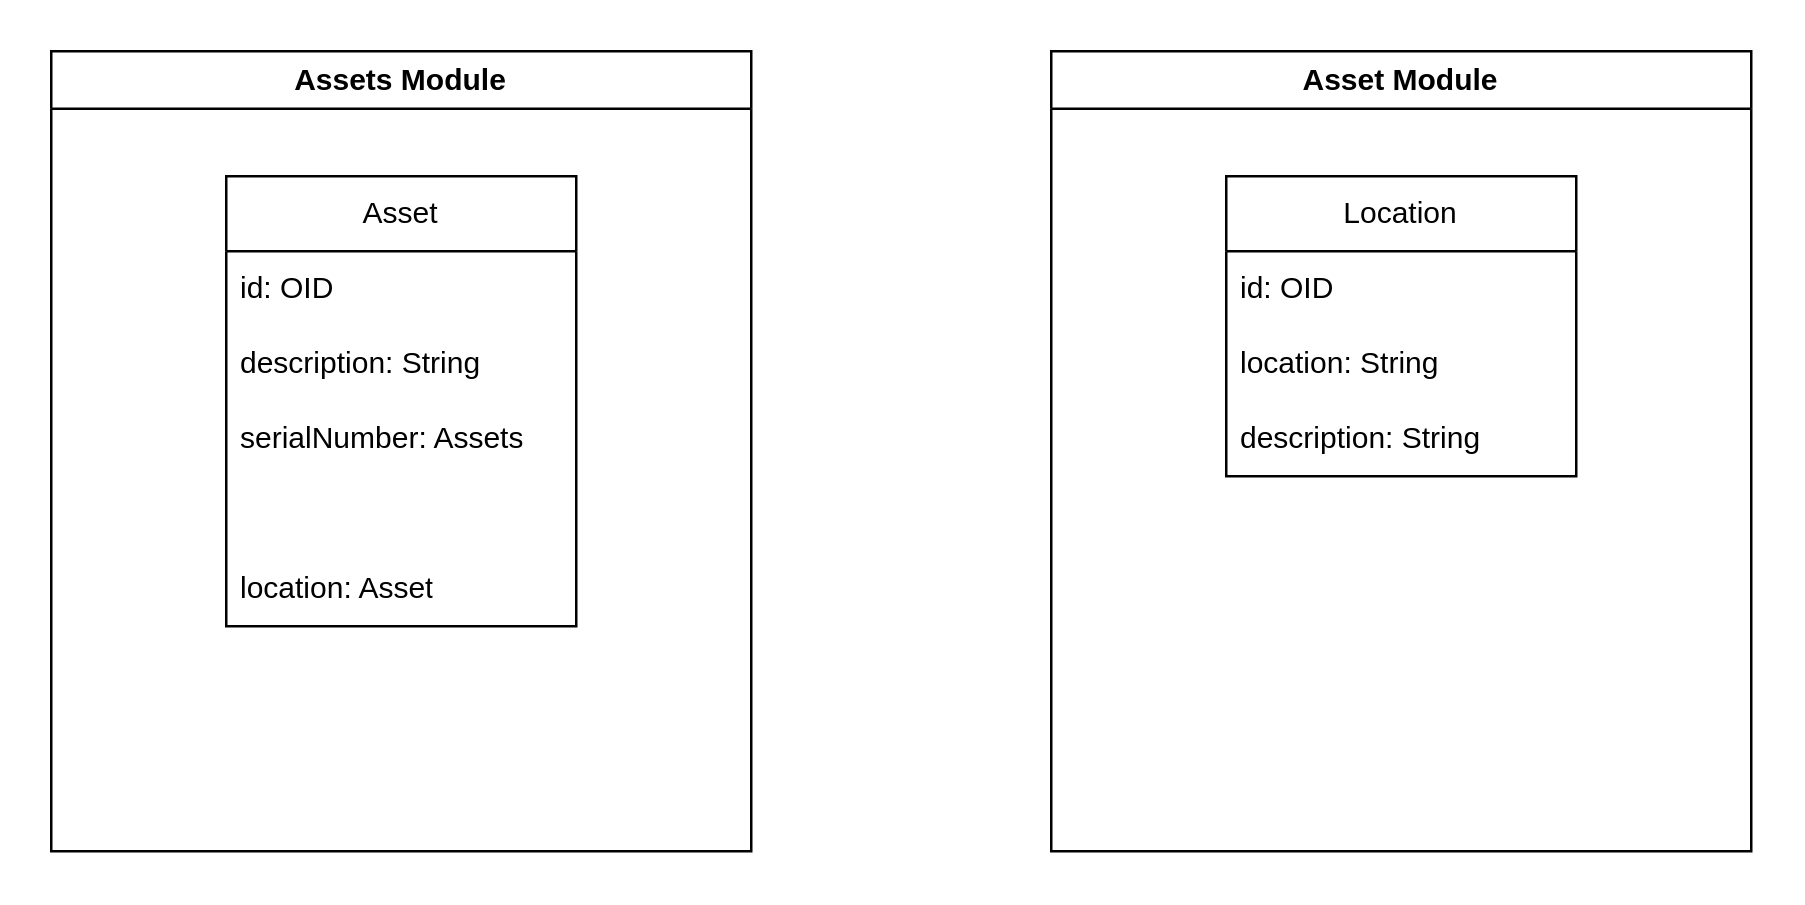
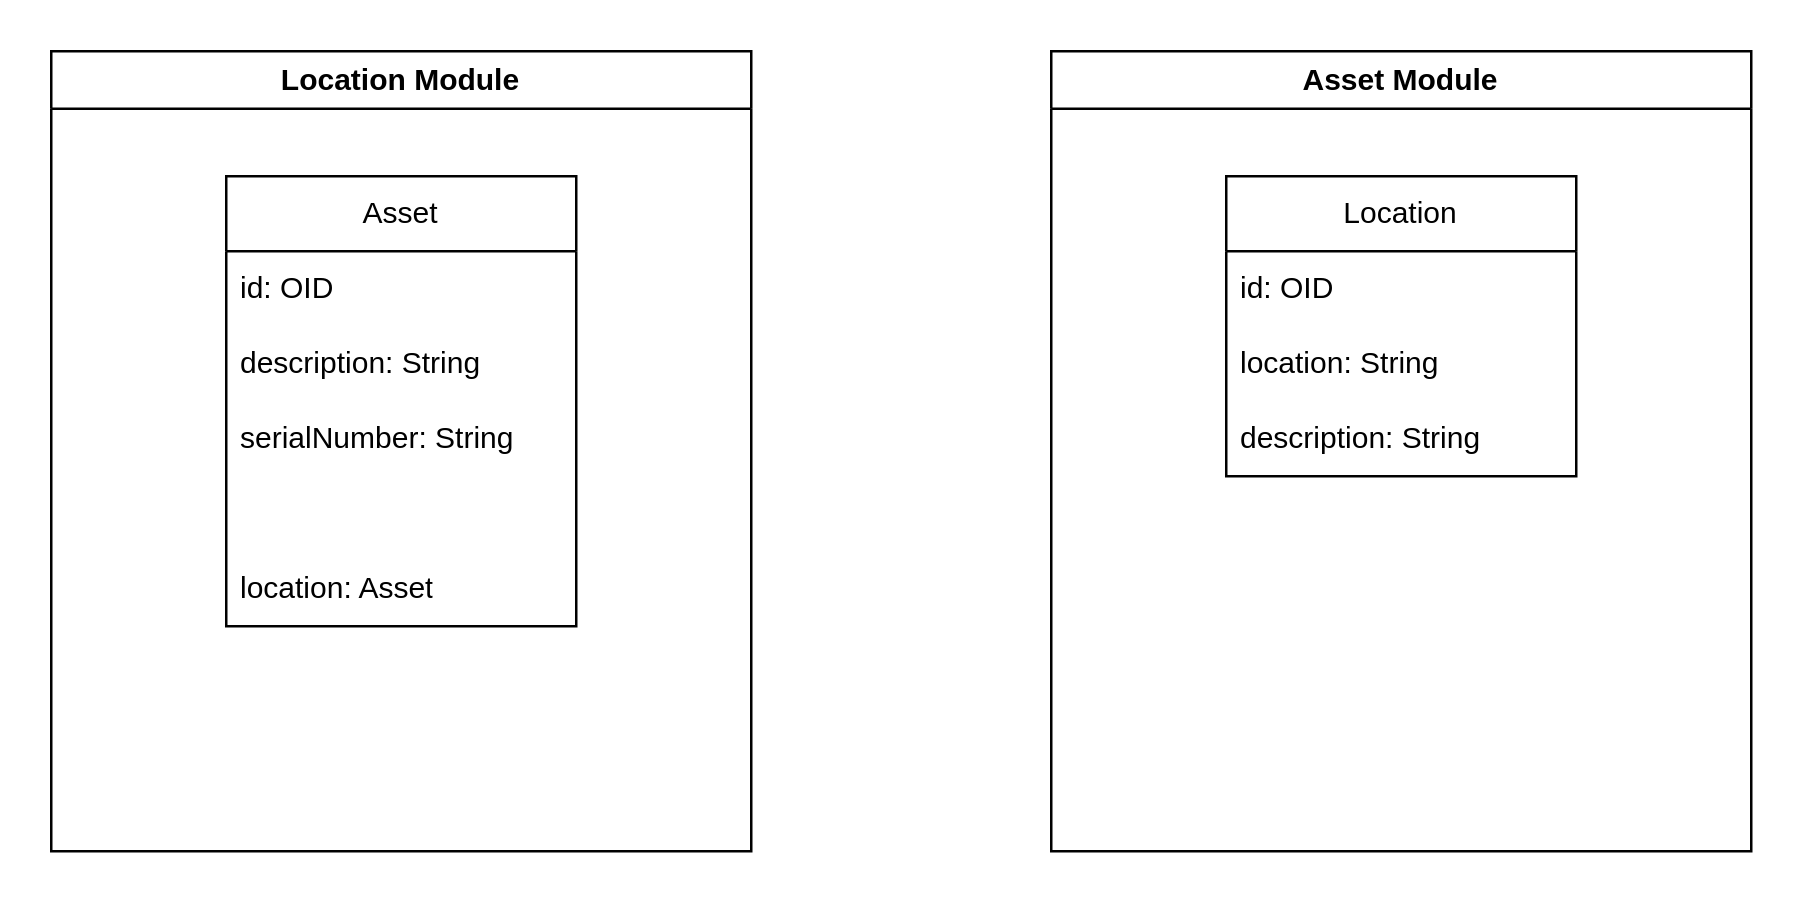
  <mxCell id="0" />
  <mxCell id="1" parent="0" />
- <mxCell id="2" value="Assets Module" style="swimlane;whiteSpace=wrap;html=1;" vertex="1" parent="1"><mxGeometry x="20" y="20" width="280" height="320" as="geometry"><mxRectangle x="320" y="290" width="130" height="30" as="alternateBounds" /></mxGeometry></mxCell>
+ <mxCell id="2" value="Location Module" style="swimlane;whiteSpace=wrap;html=1;" vertex="1" parent="1"><mxGeometry x="20" y="20" width="280" height="320" as="geometry"><mxRectangle x="320" y="290" width="130" height="30" as="alternateBounds" /></mxGeometry></mxCell>
  <mxCell id="3" value="Asset" style="swimlane;fontStyle=0;childLayout=stackLayout;horizontal=1;startSize=30;horizontalStack=0;resizeParent=1;resizeParentMax=0;resizeLast=0;collapsible=1;marginBottom=0;whiteSpace=wrap;html=1;" vertex="1" parent="2"><mxGeometry x="70" y="50" width="140" height="180" as="geometry" /></mxCell>
  <mxCell id="4" value="id: OID" style="text;strokeColor=none;fillColor=none;align=left;verticalAlign=middle;spacingLeft=4;spacingRight=4;overflow=hidden;points=[[0,0.5],[1,0.5]];portConstraint=eastwest;rotatable=0;whiteSpace=wrap;html=1;" vertex="1" parent="3"><mxGeometry y="30" width="140" height="30" as="geometry" /></mxCell>
  <mxCell id="5" value="description: String" style="text;strokeColor=none;fillColor=none;align=left;verticalAlign=middle;spacingLeft=4;spacingRight=4;overflow=hidden;points=[[0,0.5],[1,0.5]];portConstraint=eastwest;rotatable=0;whiteSpace=wrap;html=1;" vertex="1" parent="3"><mxGeometry y="60" width="140" height="30" as="geometry" /></mxCell>
- <mxCell id="6" value="serialNumber: Assets" style="text;strokeColor=none;fillColor=none;align=left;verticalAlign=middle;spacingLeft=4;spacingRight=4;overflow=hidden;points=[[0,0.5],[1,0.5]];portConstraint=eastwest;rotatable=0;whiteSpace=wrap;html=1;" vertex="1" parent="3"><mxGeometry y="90" width="140" height="30" as="geometry" /></mxCell>
+ <mxCell id="6" value="serialNumber: String" style="text;strokeColor=none;fillColor=none;align=left;verticalAlign=middle;spacingLeft=4;spacingRight=4;overflow=hidden;points=[[0,0.5],[1,0.5]];portConstraint=eastwest;rotatable=0;whiteSpace=wrap;html=1;" vertex="1" parent="3"><mxGeometry y="90" width="140" height="30" as="geometry" /></mxCell>
  <mxCell id="7" style="text;strokeColor=none;fillColor=none;align=left;verticalAlign=middle;spacingLeft=4;spacingRight=4;overflow=hidden;points=[[0,0.5],[1,0.5]];portConstraint=eastwest;rotatable=0;whiteSpace=wrap;html=1;" vertex="1" parent="3"><mxGeometry y="120" width="140" height="30" as="geometry" /></mxCell>
  <mxCell id="8" value="location: Asset" style="text;strokeColor=none;fillColor=none;align=left;verticalAlign=middle;spacingLeft=4;spacingRight=4;overflow=hidden;points=[[0,0.5],[1,0.5]];portConstraint=eastwest;rotatable=0;whiteSpace=wrap;html=1;" vertex="1" parent="3"><mxGeometry y="150" width="140" height="30" as="geometry" /></mxCell>
  <mxCell id="9" value="Asset Module" style="swimlane;whiteSpace=wrap;html=1;" vertex="1" parent="1"><mxGeometry x="420" y="20" width="280" height="320" as="geometry"><mxRectangle x="320" y="290" width="130" height="30" as="alternateBounds" /></mxGeometry></mxCell>
  <mxCell id="10" value="Location" style="swimlane;fontStyle=0;childLayout=stackLayout;horizontal=1;startSize=30;horizontalStack=0;resizeParent=1;resizeParentMax=0;resizeLast=0;collapsible=1;marginBottom=0;whiteSpace=wrap;html=1;" vertex="1" parent="9"><mxGeometry x="70" y="50" width="140" height="120" as="geometry" /></mxCell>
  <mxCell id="11" value="id: OID" style="text;strokeColor=none;fillColor=none;align=left;verticalAlign=middle;spacingLeft=4;spacingRight=4;overflow=hidden;points=[[0,0.5],[1,0.5]];portConstraint=eastwest;rotatable=0;whiteSpace=wrap;html=1;" vertex="1" parent="10"><mxGeometry y="30" width="140" height="30" as="geometry" /></mxCell>
  <mxCell id="12" value="location: String" style="text;strokeColor=none;fillColor=none;align=left;verticalAlign=middle;spacingLeft=4;spacingRight=4;overflow=hidden;points=[[0,0.5],[1,0.5]];portConstraint=eastwest;rotatable=0;whiteSpace=wrap;html=1;" vertex="1" parent="10"><mxGeometry y="60" width="140" height="30" as="geometry" /></mxCell>
  <mxCell id="13" value="description: String" style="text;strokeColor=none;fillColor=none;align=left;verticalAlign=middle;spacingLeft=4;spacingRight=4;overflow=hidden;points=[[0,0.5],[1,0.5]];portConstraint=eastwest;rotatable=0;whiteSpace=wrap;html=1;" vertex="1" parent="10"><mxGeometry y="90" width="140" height="30" as="geometry" /></mxCell>
